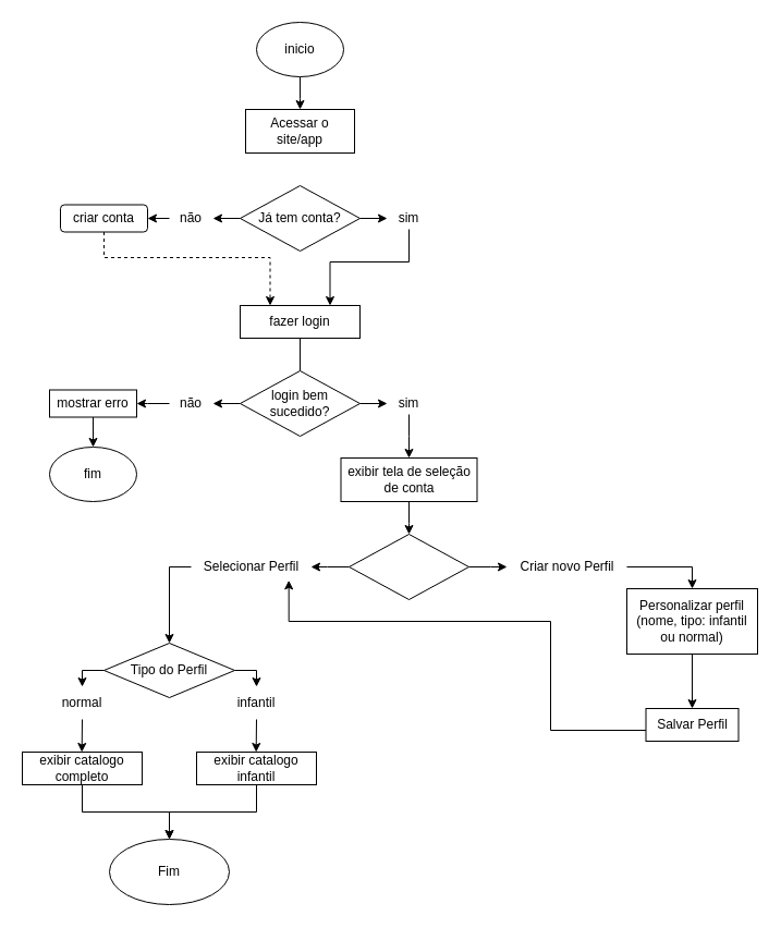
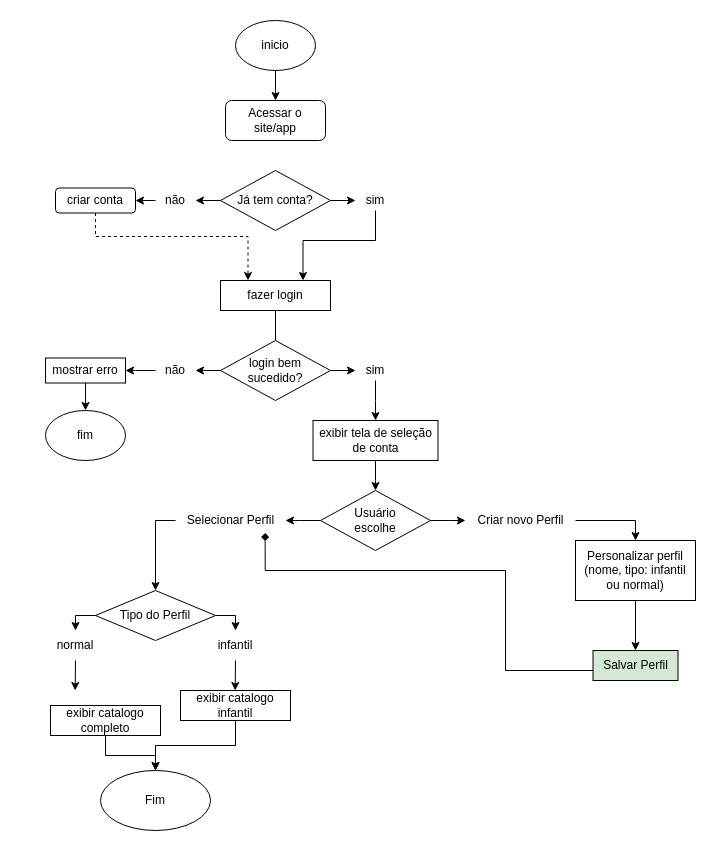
  <mxCell id="0" />
  <mxCell id="1" parent="0" />
  <mxCell id="2" value="" style="group" vertex="1" connectable="0" parent="1"><mxGeometry x="20" y="20" width="675" height="810" as="geometry" /></mxCell>
  <mxCell id="3" value="" style="edgeStyle=orthogonalEdgeStyle;rounded=0;orthogonalLoop=1;jettySize=auto;html=1;" edge="1" parent="2" source="4"><mxGeometry relative="1" as="geometry"><mxPoint x="255" y="80" as="targetPoint" /></mxGeometry></mxCell>
  <mxCell id="4" value="inicio" style="ellipse;whiteSpace=wrap;html=1;" vertex="1" parent="2"><mxGeometry x="215" width="80" height="50" as="geometry" /></mxCell>
- <mxCell id="5" value="Acessar o site/app" style="whiteSpace=wrap;html=1;" vertex="1" parent="2"><mxGeometry x="205" y="80" width="100" height="40" as="geometry" /></mxCell>
+ <mxCell id="5" value="Acessar o site/app" style="whiteSpace=wrap;html=1;rounded=1;" vertex="1" parent="2"><mxGeometry x="205" y="80" width="100" height="40" as="geometry" /></mxCell>
  <mxCell id="6" style="edgeStyle=orthogonalEdgeStyle;rounded=0;orthogonalLoop=1;jettySize=auto;html=1;exitX=0;exitY=0.5;exitDx=0;exitDy=0;" edge="1" parent="2" source="8"><mxGeometry relative="1" as="geometry"><mxPoint x="175" y="180" as="targetPoint" /><Array as="points"><mxPoint x="175" y="180" /></Array></mxGeometry></mxCell>
  <mxCell id="7" style="edgeStyle=orthogonalEdgeStyle;rounded=0;orthogonalLoop=1;jettySize=auto;html=1;exitX=1;exitY=0.5;exitDx=0;exitDy=0;" edge="1" parent="2" source="8"><mxGeometry relative="1" as="geometry"><mxPoint x="335" y="180" as="targetPoint" /></mxGeometry></mxCell>
  <mxCell id="8" value="Já tem conta?" style="rhombus;whiteSpace=wrap;html=1;" vertex="1" parent="2"><mxGeometry x="200" y="150" width="110" height="60" as="geometry" /></mxCell>
  <mxCell id="9" style="edgeStyle=orthogonalEdgeStyle;rounded=0;orthogonalLoop=1;jettySize=auto;html=1;entryX=0.75;entryY=0;entryDx=0;entryDy=0;" edge="1" parent="2" source="10" target="16"><mxGeometry relative="1" as="geometry"><mxPoint x="285" y="220" as="targetPoint" /><Array as="points"><mxPoint x="355" y="220" /><mxPoint x="283" y="220" /></Array></mxGeometry></mxCell>
  <mxCell id="10" value="sim" style="text;strokeColor=none;align=center;fillColor=none;html=1;verticalAlign=middle;whiteSpace=wrap;rounded=0;" vertex="1" parent="2"><mxGeometry x="335" y="170" width="40" height="20" as="geometry" /></mxCell>
  <mxCell id="11" style="edgeStyle=orthogonalEdgeStyle;rounded=0;orthogonalLoop=1;jettySize=auto;html=1;" edge="1" parent="2" source="12"><mxGeometry relative="1" as="geometry"><mxPoint x="115" y="180" as="targetPoint" /></mxGeometry></mxCell>
  <mxCell id="12" value="&lt;font style=&quot;vertical-align: inherit;&quot;&gt;&lt;font style=&quot;vertical-align: inherit;&quot;&gt;não&lt;/font&gt;&lt;/font&gt;" style="text;strokeColor=none;align=center;fillColor=none;html=1;verticalAlign=middle;whiteSpace=wrap;rounded=0;" vertex="1" parent="2"><mxGeometry x="135" y="170" width="40" height="20" as="geometry" /></mxCell>
  <mxCell id="13" style="edgeStyle=orthogonalEdgeStyle;rounded=0;orthogonalLoop=1;jettySize=auto;html=1;entryX=0.25;entryY=0;entryDx=0;entryDy=0;dashed=1;" edge="1" parent="2" source="14" target="16"><mxGeometry relative="1" as="geometry"><mxPoint x="205" y="216" as="targetPoint" /><Array as="points"><mxPoint x="75" y="216" /><mxPoint x="228" y="216" /></Array></mxGeometry></mxCell>
  <mxCell id="14" value="criar conta" style="whiteSpace=wrap;html=1;rounded=1;" vertex="1" parent="2"><mxGeometry x="35" y="167.5" width="80" height="25" as="geometry" /></mxCell>
  <mxCell id="15" style="edgeStyle=orthogonalEdgeStyle;rounded=0;orthogonalLoop=1;jettySize=auto;html=1;endArrow=none;" edge="1" parent="2" source="16" target="19"><mxGeometry relative="1" as="geometry"><mxPoint x="255" y="320" as="targetPoint" /></mxGeometry></mxCell>
  <mxCell id="16" value="fazer login" style="rounded=0;whiteSpace=wrap;html=1;" vertex="1" parent="2"><mxGeometry x="200" y="260" width="110" height="30" as="geometry" /></mxCell>
  <mxCell id="17" style="edgeStyle=orthogonalEdgeStyle;rounded=0;orthogonalLoop=1;jettySize=auto;html=1;exitX=0;exitY=0.5;exitDx=0;exitDy=0;" edge="1" parent="2" source="19"><mxGeometry relative="1" as="geometry"><mxPoint x="175" y="350" as="targetPoint" /></mxGeometry></mxCell>
  <mxCell id="18" style="edgeStyle=orthogonalEdgeStyle;rounded=0;orthogonalLoop=1;jettySize=auto;html=1;" edge="1" parent="2" source="19"><mxGeometry relative="1" as="geometry"><mxPoint x="335" y="350" as="targetPoint" /></mxGeometry></mxCell>
  <mxCell id="19" value="&lt;font style=&quot;vertical-align: inherit;&quot;&gt;&lt;font style=&quot;vertical-align: inherit;&quot;&gt;&lt;font style=&quot;vertical-align: inherit;&quot;&gt;&lt;font style=&quot;vertical-align: inherit;&quot;&gt;&lt;font style=&quot;vertical-align: inherit;&quot;&gt;&lt;font style=&quot;vertical-align: inherit;&quot;&gt;login bem sucedido?&lt;/font&gt;&lt;/font&gt;&lt;/font&gt;&lt;/font&gt;&lt;/font&gt;&lt;/font&gt;" style="rhombus;whiteSpace=wrap;html=1;" vertex="1" parent="2"><mxGeometry x="200" y="320" width="110" height="60" as="geometry" /></mxCell>
  <mxCell id="20" style="edgeStyle=orthogonalEdgeStyle;rounded=0;orthogonalLoop=1;jettySize=auto;html=1;" edge="1" parent="2" source="21"><mxGeometry relative="1" as="geometry"><mxPoint x="355" y="400" as="targetPoint" /></mxGeometry></mxCell>
  <mxCell id="21" value="sim" style="text;strokeColor=none;align=center;fillColor=none;html=1;verticalAlign=middle;whiteSpace=wrap;rounded=0;" vertex="1" parent="2"><mxGeometry x="335" y="340" width="40" height="20" as="geometry" /></mxCell>
  <mxCell id="22" style="edgeStyle=orthogonalEdgeStyle;rounded=0;orthogonalLoop=1;jettySize=auto;html=1;" edge="1" parent="2" source="23"><mxGeometry relative="1" as="geometry"><mxPoint x="105" y="350" as="targetPoint" /></mxGeometry></mxCell>
  <mxCell id="23" value="&lt;font style=&quot;vertical-align: inherit;&quot;&gt;&lt;font style=&quot;vertical-align: inherit;&quot;&gt;não&lt;/font&gt;&lt;/font&gt;" style="text;strokeColor=none;align=center;fillColor=none;html=1;verticalAlign=middle;whiteSpace=wrap;rounded=0;" vertex="1" parent="2"><mxGeometry x="135" y="340" width="40" height="20" as="geometry" /></mxCell>
  <mxCell id="24" style="edgeStyle=orthogonalEdgeStyle;rounded=0;orthogonalLoop=1;jettySize=auto;html=1;" edge="1" parent="2" source="25" target="26"><mxGeometry relative="1" as="geometry"><mxPoint x="65" y="410" as="targetPoint" /></mxGeometry></mxCell>
  <mxCell id="25" value="&lt;font style=&quot;vertical-align: inherit;&quot;&gt;&lt;font style=&quot;vertical-align: inherit;&quot;&gt;mostrar erro&lt;/font&gt;&lt;/font&gt;" style="rounded=0;whiteSpace=wrap;html=1;" vertex="1" parent="2"><mxGeometry x="25" y="337.5" width="80" height="25" as="geometry" /></mxCell>
  <mxCell id="26" value="&lt;font style=&quot;vertical-align: inherit;&quot;&gt;&lt;font style=&quot;vertical-align: inherit;&quot;&gt;fim&lt;/font&gt;&lt;/font&gt;" style="ellipse;whiteSpace=wrap;html=1;" vertex="1" parent="2"><mxGeometry x="25" y="390" width="80" height="50" as="geometry" /></mxCell>
  <mxCell id="27" style="edgeStyle=orthogonalEdgeStyle;rounded=0;orthogonalLoop=1;jettySize=auto;html=1;" edge="1" parent="2" source="28"><mxGeometry relative="1" as="geometry"><mxPoint x="355" y="470" as="targetPoint" /></mxGeometry></mxCell>
  <mxCell id="28" value="&lt;font style=&quot;vertical-align: inherit;&quot;&gt;&lt;font style=&quot;vertical-align: inherit;&quot;&gt;exibir tela de seleção de conta&lt;/font&gt;&lt;/font&gt;" style="rounded=0;whiteSpace=wrap;html=1;" vertex="1" parent="2"><mxGeometry x="292.5" y="400" width="125" height="40" as="geometry" /></mxCell>
  <mxCell id="29" style="edgeStyle=orthogonalEdgeStyle;rounded=0;orthogonalLoop=1;jettySize=auto;html=1;" edge="1" parent="2" source="31"><mxGeometry relative="1" as="geometry"><mxPoint x="265" y="500" as="targetPoint" /></mxGeometry></mxCell>
  <mxCell id="30" style="edgeStyle=orthogonalEdgeStyle;rounded=0;orthogonalLoop=1;jettySize=auto;html=1;" edge="1" parent="2" source="31"><mxGeometry relative="1" as="geometry"><mxPoint x="445" y="500" as="targetPoint" /></mxGeometry></mxCell>
  <mxCell id="31" value="" style="rhombus;whiteSpace=wrap;html=1;" vertex="1" parent="2"><mxGeometry x="300" y="470" width="110" height="60" as="geometry" /></mxCell>
+ <mxCell id="32" value="&lt;font style=&quot;vertical-align: inherit;&quot;&gt;&lt;font style=&quot;vertical-align: inherit;&quot;&gt;Usuário escolhe&lt;/font&gt;&lt;/font&gt;" style="text;strokeColor=none;align=center;fillColor=none;html=1;verticalAlign=middle;whiteSpace=wrap;rounded=0;container=0;" vertex="1" parent="2"><mxGeometry x="325" y="485" width="60" height="30" as="geometry" /></mxCell>
  <mxCell id="33" style="edgeStyle=orthogonalEdgeStyle;rounded=0;orthogonalLoop=1;jettySize=auto;html=1;" edge="1" parent="2" source="34"><mxGeometry relative="1" as="geometry"><mxPoint x="135" y="570" as="targetPoint" /></mxGeometry></mxCell>
  <mxCell id="34" value="&lt;font style=&quot;vertical-align: inherit;&quot;&gt;&lt;font style=&quot;vertical-align: inherit;&quot;&gt;&lt;font style=&quot;vertical-align: inherit;&quot;&gt;&lt;font style=&quot;vertical-align: inherit;&quot;&gt;Selecionar Perfil&lt;/font&gt;&lt;/font&gt;&lt;/font&gt;&lt;/font&gt;" style="text;html=1;align=center;verticalAlign=middle;resizable=0;points=[];autosize=1;strokeColor=none;fillColor=none;" vertex="1" parent="2"><mxGeometry x="155" y="485" width="110" height="30" as="geometry" /></mxCell>
  <mxCell id="35" style="edgeStyle=orthogonalEdgeStyle;rounded=0;orthogonalLoop=1;jettySize=auto;html=1;entryX=0.5;entryY=0;entryDx=0;entryDy=0;" edge="1" parent="2" source="36" target="38"><mxGeometry relative="1" as="geometry"><mxPoint x="615" y="510" as="targetPoint" /><Array as="points"><mxPoint x="615" y="500" /></Array></mxGeometry></mxCell>
  <mxCell id="36" value="&lt;font style=&quot;vertical-align: inherit;&quot;&gt;&lt;font style=&quot;vertical-align: inherit;&quot;&gt;&lt;font style=&quot;vertical-align: inherit;&quot;&gt;&lt;font style=&quot;vertical-align: inherit;&quot;&gt;Criar novo Perfil&lt;/font&gt;&lt;/font&gt;&lt;/font&gt;&lt;/font&gt;" style="text;html=1;align=center;verticalAlign=middle;resizable=0;points=[];autosize=1;strokeColor=none;fillColor=none;" vertex="1" parent="2"><mxGeometry x="445" y="485" width="110" height="30" as="geometry" /></mxCell>
  <mxCell id="37" value="" style="edgeStyle=orthogonalEdgeStyle;rounded=0;orthogonalLoop=1;jettySize=auto;html=1;" edge="1" parent="2" source="38" target="40"><mxGeometry relative="1" as="geometry" /></mxCell>
  <mxCell id="38" value="Personalizar perfil&lt;div&gt;(nome, tipo: infantil ou normal)&lt;/div&gt;" style="rounded=0;whiteSpace=wrap;html=1;" vertex="1" parent="2"><mxGeometry x="555" y="520.0" width="120" height="60" as="geometry" /></mxCell>
- <mxCell id="39" style="edgeStyle=orthogonalEdgeStyle;rounded=0;orthogonalLoop=1;jettySize=auto;html=1;entryX=0.815;entryY=0.911;entryDx=0;entryDy=0;entryPerimeter=0;" edge="1" parent="2" source="40" target="34"><mxGeometry relative="1" as="geometry"><mxPoint x="225.0" y="520.0" as="targetPoint" /><Array as="points"><mxPoint x="485" y="650" /><mxPoint x="485" y="550" /><mxPoint x="245" y="550" /></Array></mxGeometry></mxCell>
- <mxCell id="40" value="Salvar Perfil" style="whiteSpace=wrap;html=1;rounded=0;" vertex="1" parent="2"><mxGeometry x="572.5" y="630" width="85" height="30" as="geometry" /></mxCell>
+ <mxCell id="39" style="edgeStyle=orthogonalEdgeStyle;rounded=0;orthogonalLoop=1;jettySize=auto;html=1;entryX=0.815;entryY=0.911;entryDx=0;entryDy=0;entryPerimeter=0;endArrow=diamond;" edge="1" parent="2" source="40" target="34"><mxGeometry relative="1" as="geometry"><mxPoint x="225.0" y="520.0" as="targetPoint" /><Array as="points"><mxPoint x="485" y="650" /><mxPoint x="485" y="550" /><mxPoint x="245" y="550" /></Array></mxGeometry></mxCell>
+ <mxCell id="40" value="Salvar Perfil" style="whiteSpace=wrap;html=1;rounded=0;fillColor=#d5e8d4;" vertex="1" parent="2"><mxGeometry x="572.5" y="630" width="85" height="30" as="geometry" /></mxCell>
  <mxCell id="41" style="edgeStyle=orthogonalEdgeStyle;rounded=0;orthogonalLoop=1;jettySize=auto;html=1;exitX=0;exitY=0.5;exitDx=0;exitDy=0;" edge="1" parent="2" source="43"><mxGeometry relative="1" as="geometry"><mxPoint x="55" y="610" as="targetPoint" /></mxGeometry></mxCell>
  <mxCell id="42" style="edgeStyle=orthogonalEdgeStyle;rounded=0;orthogonalLoop=1;jettySize=auto;html=1;exitX=1;exitY=0.5;exitDx=0;exitDy=0;" edge="1" parent="2" source="43"><mxGeometry relative="1" as="geometry"><mxPoint x="215" y="610" as="targetPoint" /><Array as="points"><mxPoint x="215" y="595" /></Array></mxGeometry></mxCell>
  <mxCell id="43" value="Tipo do Perfil" style="rhombus;whiteSpace=wrap;html=1;" vertex="1" parent="2"><mxGeometry x="75" y="570" width="120" height="50" as="geometry" /></mxCell>
  <mxCell id="44" style="edgeStyle=orthogonalEdgeStyle;rounded=0;orthogonalLoop=1;jettySize=auto;html=1;exitX=0.5;exitY=1;exitDx=0;exitDy=0;" edge="1" parent="2" source="45"><mxGeometry relative="1" as="geometry"><mxPoint x="214.667" y="670" as="targetPoint" /></mxGeometry></mxCell>
  <mxCell id="45" value="infantil" style="text;strokeColor=none;align=center;fillColor=none;html=1;verticalAlign=middle;whiteSpace=wrap;rounded=0;" vertex="1" parent="2"><mxGeometry x="195" y="610" width="40" height="30" as="geometry" /></mxCell>
  <mxCell id="46" style="edgeStyle=orthogonalEdgeStyle;rounded=0;orthogonalLoop=1;jettySize=auto;html=1;exitX=0.5;exitY=1;exitDx=0;exitDy=0;" edge="1" parent="2" source="47"><mxGeometry relative="1" as="geometry"><mxPoint x="54.667" y="670" as="targetPoint" /></mxGeometry></mxCell>
  <mxCell id="47" value="&lt;font style=&quot;vertical-align: inherit;&quot;&gt;&lt;font style=&quot;vertical-align: inherit;&quot;&gt;normal&lt;/font&gt;&lt;/font&gt;" style="text;strokeColor=none;align=center;fillColor=none;html=1;verticalAlign=middle;whiteSpace=wrap;rounded=0;" vertex="1" parent="2"><mxGeometry x="35" y="610" width="40" height="30" as="geometry" /></mxCell>
  <mxCell id="48" style="edgeStyle=orthogonalEdgeStyle;rounded=0;orthogonalLoop=1;jettySize=auto;html=1;exitX=0.5;exitY=1;exitDx=0;exitDy=0;entryX=0.5;entryY=0;entryDx=0;entryDy=0;" edge="1" parent="2" source="49" target="52"><mxGeometry relative="1" as="geometry" /></mxCell>
- <mxCell id="49" value="exibir catalogo completo" style="rounded=0;whiteSpace=wrap;html=1;" vertex="1" parent="2"><mxGeometry y="670" width="110" height="30" as="geometry" /></mxCell>
+ <mxCell id="49" value="exibir catalogo completo" style="rounded=0;whiteSpace=wrap;html=1;" vertex="1" parent="2"><mxGeometry x="30" y="685" width="110" height="30" as="geometry" /></mxCell>
  <mxCell id="50" style="edgeStyle=orthogonalEdgeStyle;rounded=0;orthogonalLoop=1;jettySize=auto;html=1;exitX=0.5;exitY=1;exitDx=0;exitDy=0;entryX=0.5;entryY=0;entryDx=0;entryDy=0;" edge="1" parent="2" source="51" target="52"><mxGeometry relative="1" as="geometry" /></mxCell>
  <mxCell id="51" value="exibir catalogo infantil" style="rounded=0;whiteSpace=wrap;html=1;" vertex="1" parent="2"><mxGeometry x="160" y="670" width="110" height="30" as="geometry" /></mxCell>
  <mxCell id="52" value="&lt;font style=&quot;vertical-align: inherit;&quot;&gt;&lt;font style=&quot;vertical-align: inherit;&quot;&gt;Fim&lt;/font&gt;&lt;/font&gt;" style="ellipse;whiteSpace=wrap;html=1;" vertex="1" parent="2"><mxGeometry x="80" y="750" width="110" height="60" as="geometry" /></mxCell>
